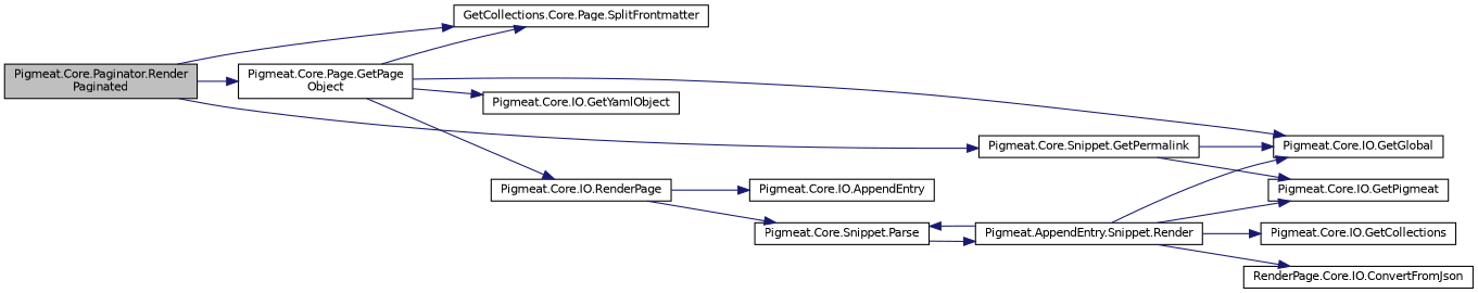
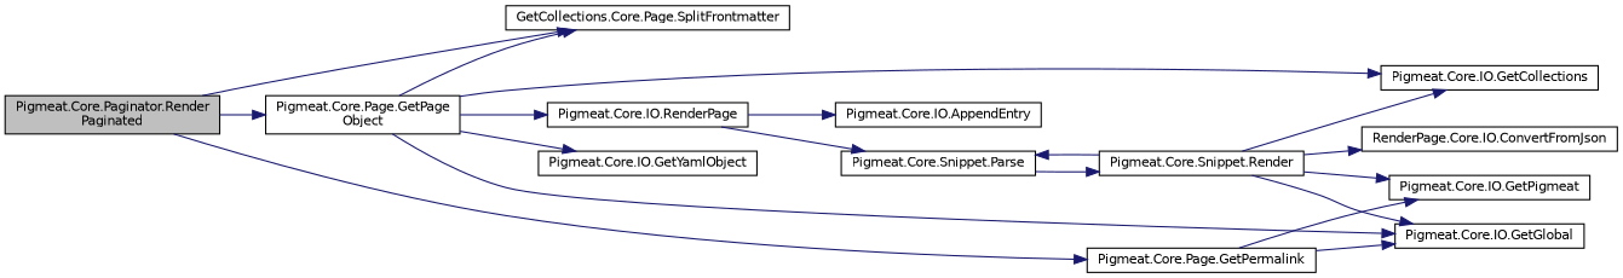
  digraph {
    rankdir=LR
    node [color=black fillcolor=white fontname=Helvetica fontsize=10 shape=record style=filled]
    edge [color=midnightblue fontname=Helvetica fontsize=10 labelfontname=Helvetica labelfontsize=10 style=solid]
    n1 [fillcolor=grey75 fontcolor=black height=0.2 label="Pigmeat.Core.Paginator.Render\lPaginated" width=0.4]
    n2 [height=0.2 label="Pigmeat.Core.Page.GetPage\lObject" width=0.4]
    n3 [height=0.2 label="GetCollections.Core.Page.SplitFrontmatter" width=0.4]
-   n4 [height=0.2 label="Pigmeat.Core.Snippet.GetPermalink" width=0.4]
+   n4 [height=0.2 label="Pigmeat.Core.Page.GetPermalink" width=0.4]
    n5 [height=0.2 label="Pigmeat.Core.IO.RenderPage" width=0.4]
    n6 [height=0.2 label="Pigmeat.Core.IO.GetYamlObject" width=0.4]
    n7 [height=0.2 label="Pigmeat.Core.IO.GetGlobal" width=0.4]
    n8 [height=0.2 label="Pigmeat.Core.IO.GetCollections" width=0.4]
    n9 [height=0.2 label="Pigmeat.Core.Snippet.Parse" width=0.4]
    n10 [height=0.2 label="Pigmeat.Core.IO.AppendEntry" width=0.4]
    n11 [height=0.2 label="Pigmeat.Core.IO.GetPigmeat" width=0.4]
-   n12 [height=0.2 label="Pigmeat.AppendEntry.Snippet.Render" width=0.4]
+   n12 [height=0.2 label="Pigmeat.Core.Snippet.Render" width=0.4]
    n13 [height=0.2 label="RenderPage.Core.IO.ConvertFromJson" width=0.4]
    n1 -> n2
    n1 -> n3
    n1 -> n4
    n2 -> n3
    n2 -> n5
    n2 -> n6
    n2 -> n7
+   n2 -> n8
    n4 -> n7
    n4 -> n11
    n5 -> n9
    n5 -> n10
    n9 -> n12
    n12 -> n7
    n12 -> n8
    n12 -> n9
    n12 -> n11
    n12 -> n13
  }
